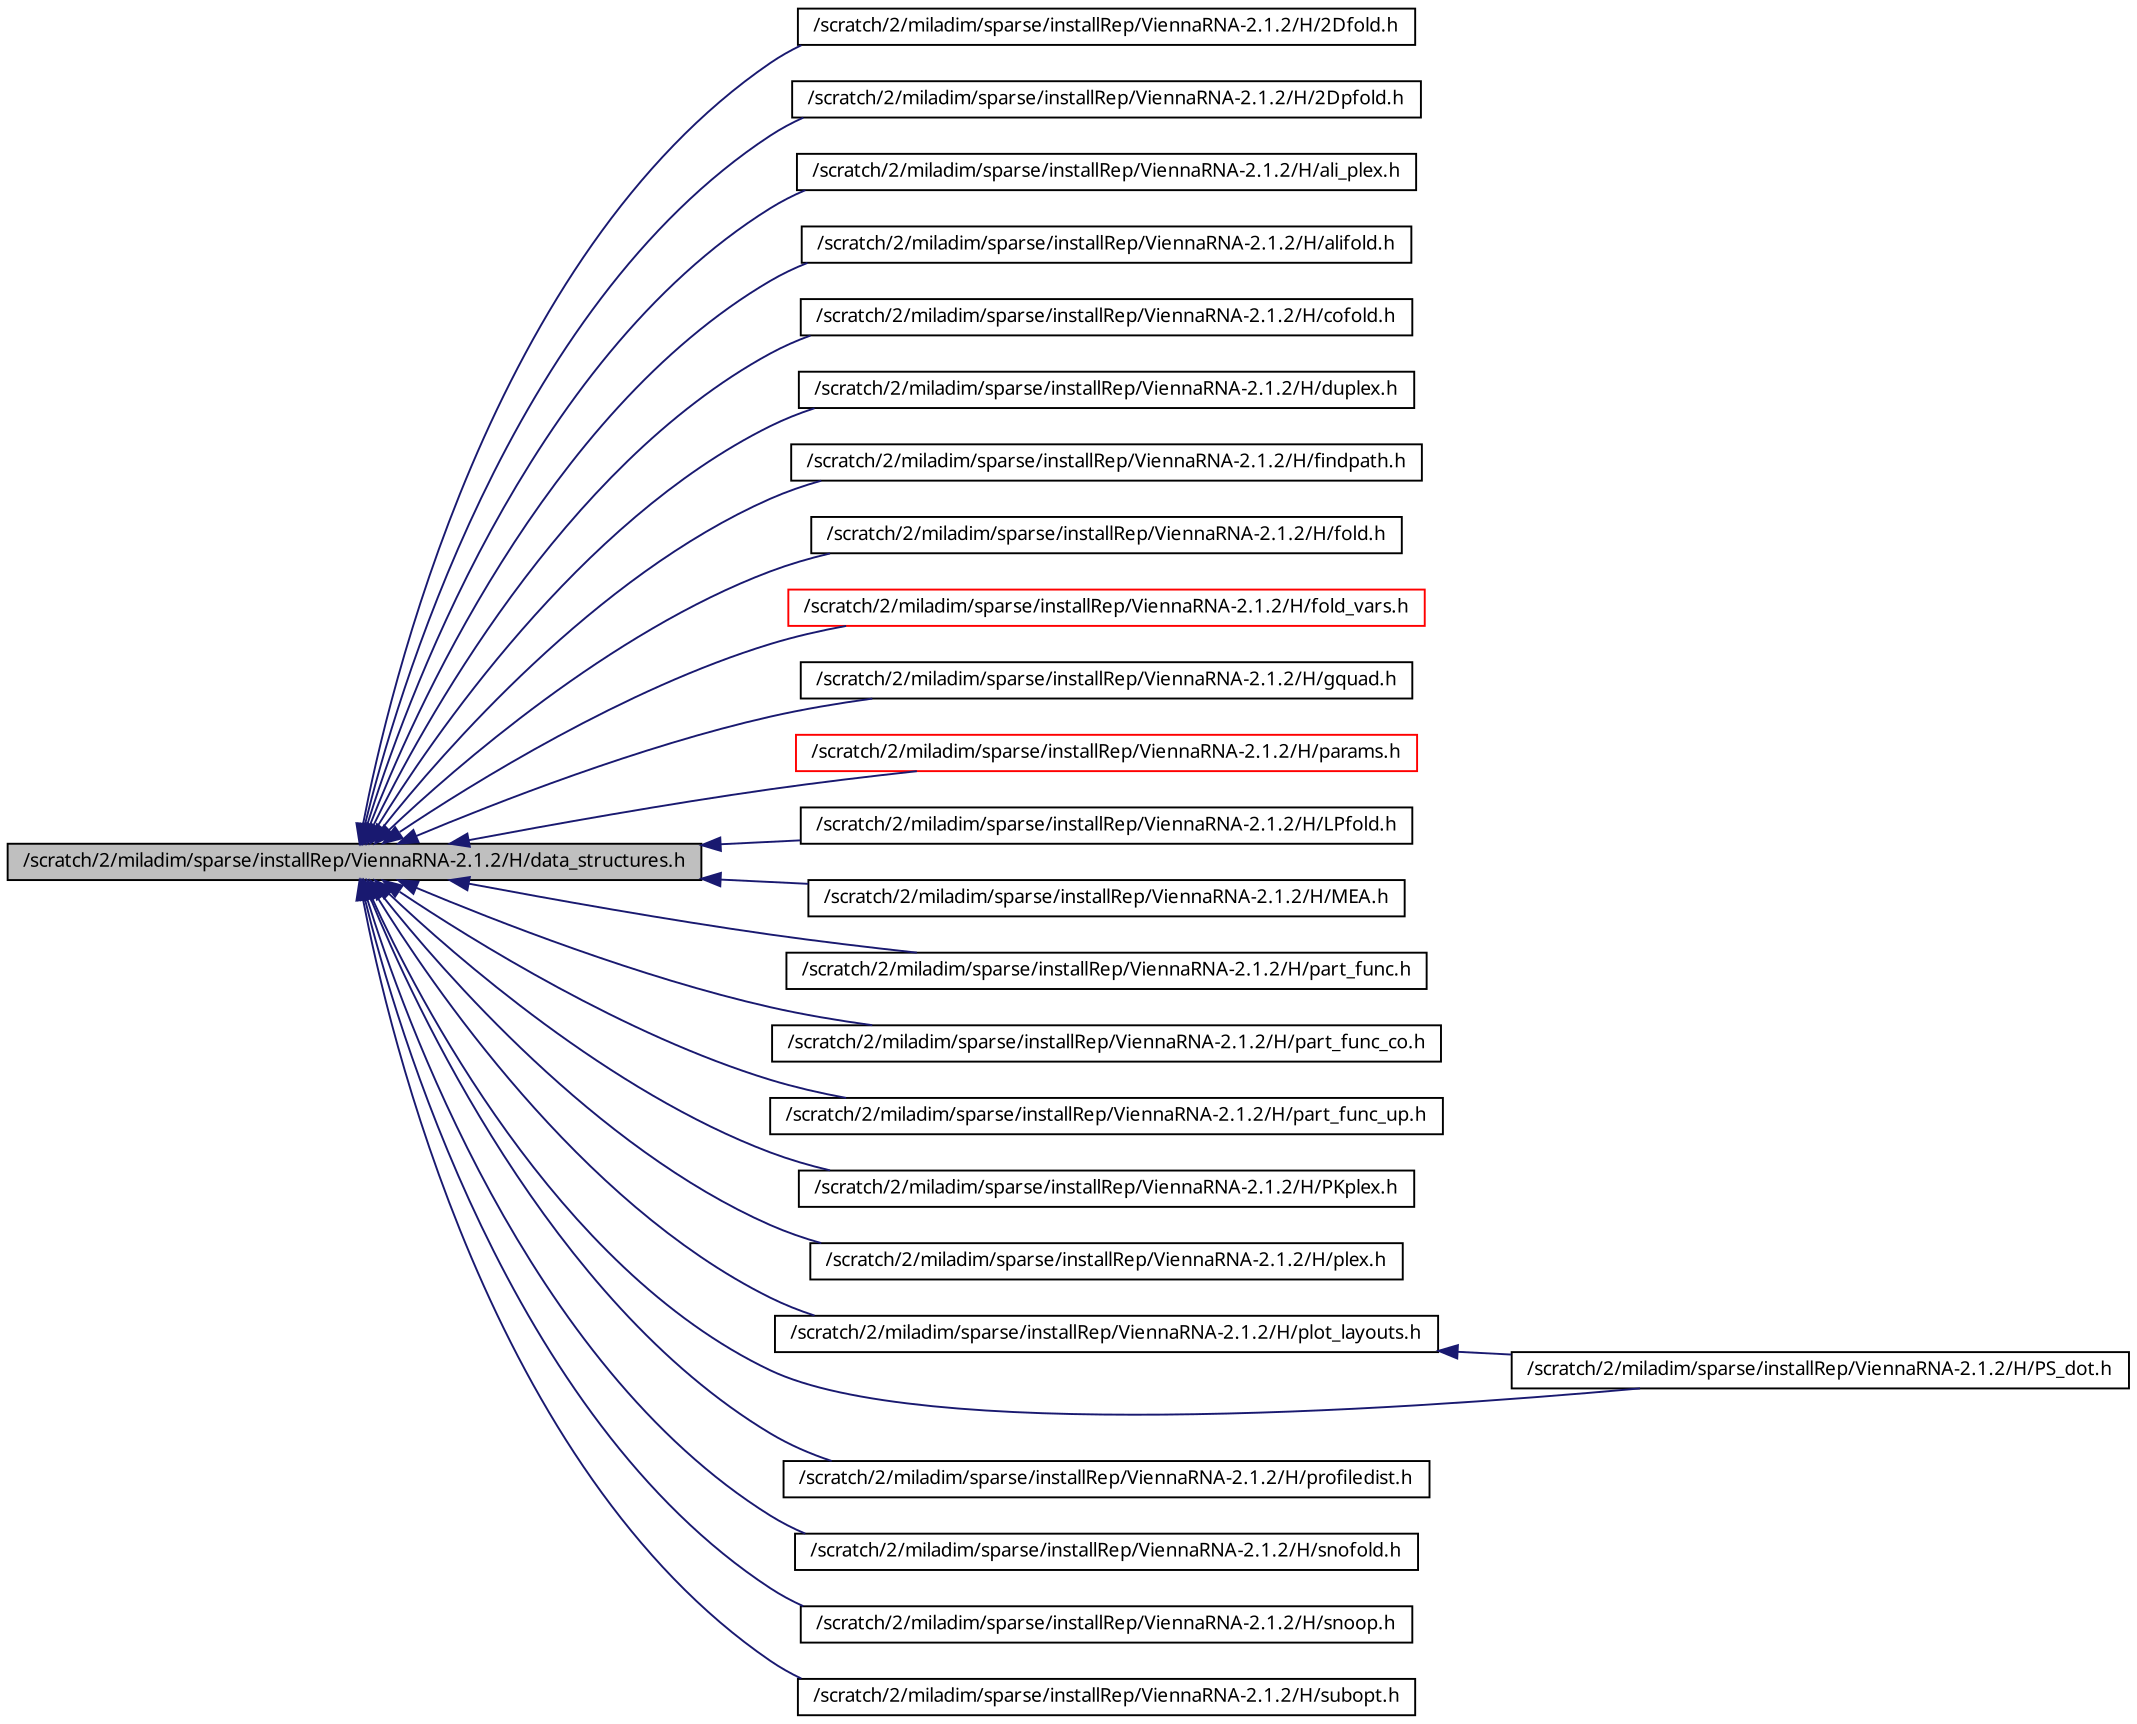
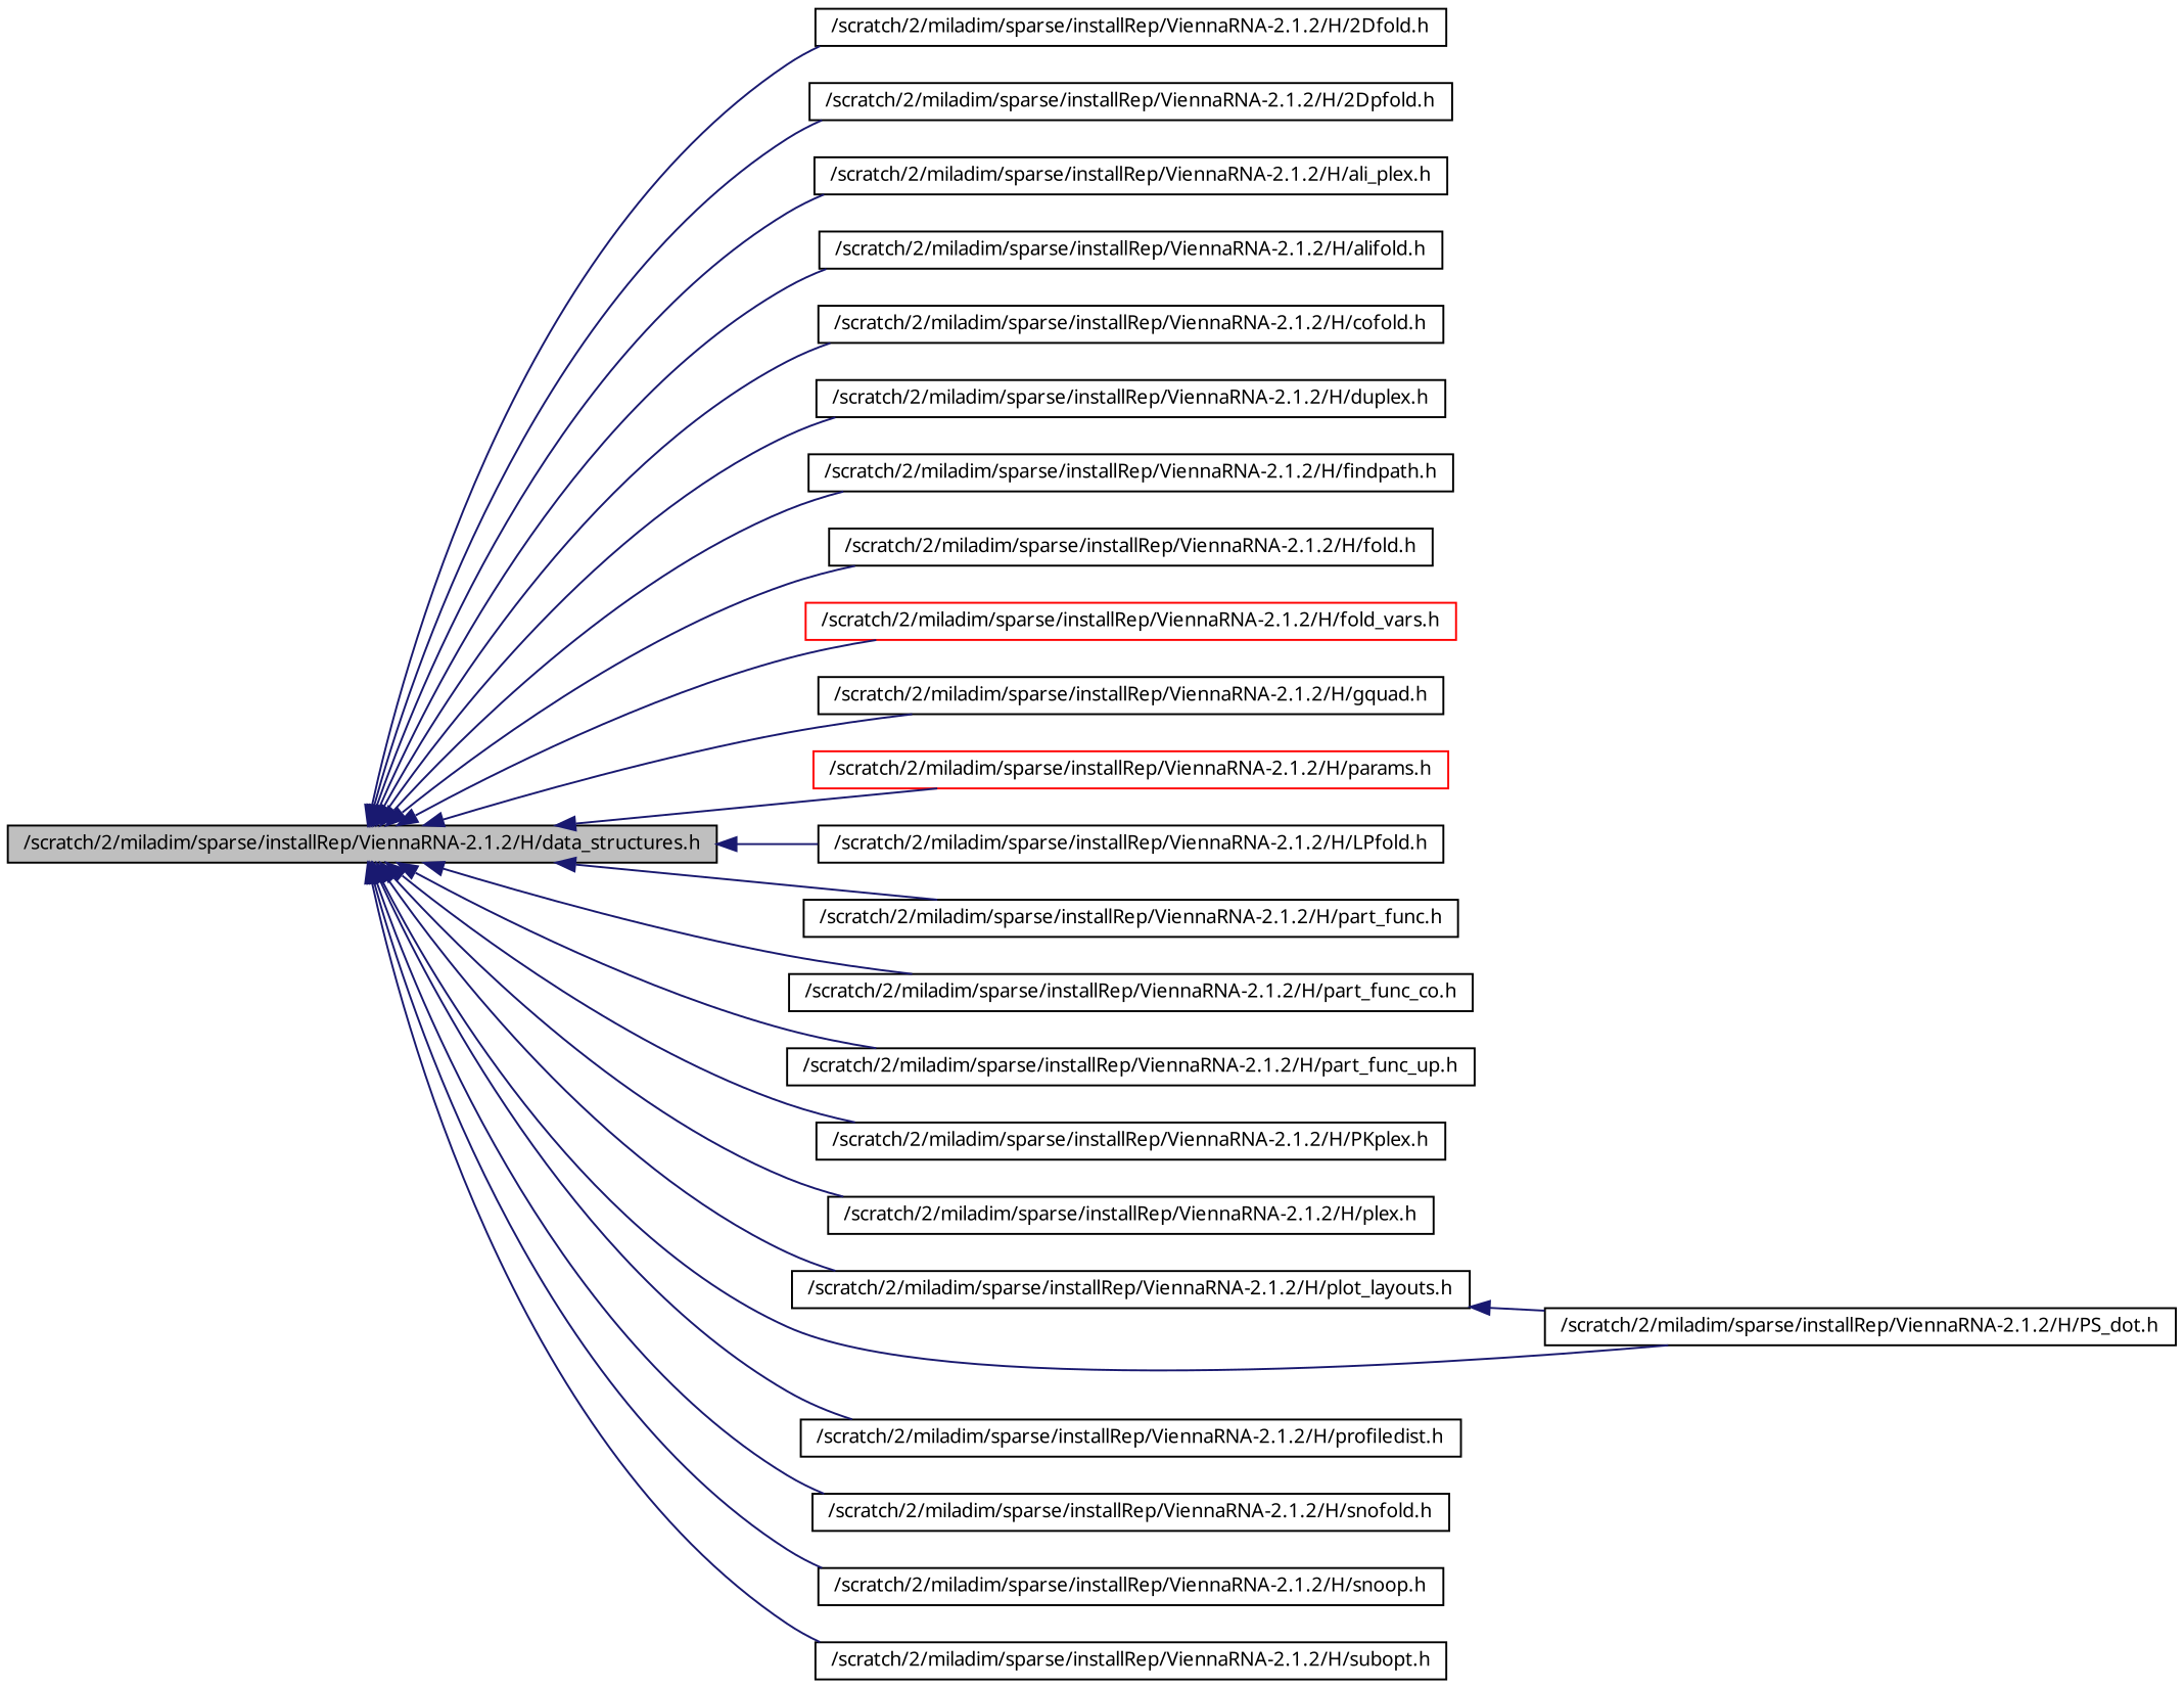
  digraph {
    rankdir=LR
    node [color=black fontname="FreeSans.ttf" fontsize=10 shape=record]
    edge [color=midnightblue dir=back fontname="FreeSans.ttf" fontsize=10 labelfontname="FreeSans.ttf" labelfontsize=10 style=solid]
    n1 [fillcolor=grey75 fontcolor=black height=0.2 label="/scratch/2/miladim/sparse/installRep/ViennaRNA-2.1.2/H/data_structures.h" style=filled width=0.4]
    n2 [height=0.2 label="/scratch/2/miladim/sparse/installRep/ViennaRNA-2.1.2/H/2Dfold.h" width=0.4]
    n3 [height=0.2 label="/scratch/2/miladim/sparse/installRep/ViennaRNA-2.1.2/H/2Dpfold.h" width=0.4]
    n4 [height=0.2 label="/scratch/2/miladim/sparse/installRep/ViennaRNA-2.1.2/H/ali_plex.h" width=0.4]
    n5 [height=0.2 label="/scratch/2/miladim/sparse/installRep/ViennaRNA-2.1.2/H/alifold.h" width=0.4]
    n6 [height=0.2 label="/scratch/2/miladim/sparse/installRep/ViennaRNA-2.1.2/H/cofold.h" width=0.4]
    n7 [height=0.2 label="/scratch/2/miladim/sparse/installRep/ViennaRNA-2.1.2/H/duplex.h" width=0.4]
    n8 [height=0.2 label="/scratch/2/miladim/sparse/installRep/ViennaRNA-2.1.2/H/findpath.h" width=0.4]
    n9 [height=0.2 label="/scratch/2/miladim/sparse/installRep/ViennaRNA-2.1.2/H/fold.h" width=0.4]
    n10 [color=red height=0.2 label="/scratch/2/miladim/sparse/installRep/ViennaRNA-2.1.2/H/fold_vars.h" width=0.4]
    n11 [height=0.2 label="/scratch/2/miladim/sparse/installRep/ViennaRNA-2.1.2/H/gquad.h" width=0.4]
    n12 [color=red height=0.2 label="/scratch/2/miladim/sparse/installRep/ViennaRNA-2.1.2/H/params.h" width=0.4]
    n13 [height=0.2 label="/scratch/2/miladim/sparse/installRep/ViennaRNA-2.1.2/H/LPfold.h" width=0.4]
-   n14 [height=0.2 label="/scratch/2/miladim/sparse/installRep/ViennaRNA-2.1.2/H/MEA.h" width=0.4]
    n15 [height=0.2 label="/scratch/2/miladim/sparse/installRep/ViennaRNA-2.1.2/H/part_func.h" width=0.4]
    n16 [height=0.2 label="/scratch/2/miladim/sparse/installRep/ViennaRNA-2.1.2/H/part_func_co.h" width=0.4]
    n17 [height=0.2 label="/scratch/2/miladim/sparse/installRep/ViennaRNA-2.1.2/H/part_func_up.h" width=0.4]
    n18 [height=0.2 label="/scratch/2/miladim/sparse/installRep/ViennaRNA-2.1.2/H/PKplex.h" width=0.4]
    n19 [height=0.2 label="/scratch/2/miladim/sparse/installRep/ViennaRNA-2.1.2/H/plex.h" width=0.4]
    n20 [height=0.2 label="/scratch/2/miladim/sparse/installRep/ViennaRNA-2.1.2/H/plot_layouts.h" width=0.4]
    n21 [height=0.2 label="/scratch/2/miladim/sparse/installRep/ViennaRNA-2.1.2/H/PS_dot.h" width=0.4]
    n22 [height=0.2 label="/scratch/2/miladim/sparse/installRep/ViennaRNA-2.1.2/H/profiledist.h" width=0.4]
    n23 [height=0.2 label="/scratch/2/miladim/sparse/installRep/ViennaRNA-2.1.2/H/snofold.h" width=0.4]
    n24 [height=0.2 label="/scratch/2/miladim/sparse/installRep/ViennaRNA-2.1.2/H/snoop.h" width=0.4]
    n25 [height=0.2 label="/scratch/2/miladim/sparse/installRep/ViennaRNA-2.1.2/H/subopt.h" width=0.4]
    n1 -> n2
    n1 -> n3
    n1 -> n4
    n1 -> n5
    n1 -> n6
    n1 -> n7
    n1 -> n8
    n1 -> n9
    n1 -> n10
    n1 -> n11
    n1 -> n12
    n1 -> n13
-   n1 -> n14
    n1 -> n15
    n1 -> n16
    n1 -> n17
    n1 -> n18
    n1 -> n19
    n1 -> n20
    n1 -> n21
    n1 -> n22
    n1 -> n23
    n1 -> n24
    n1 -> n25
    n20 -> n21
  }
